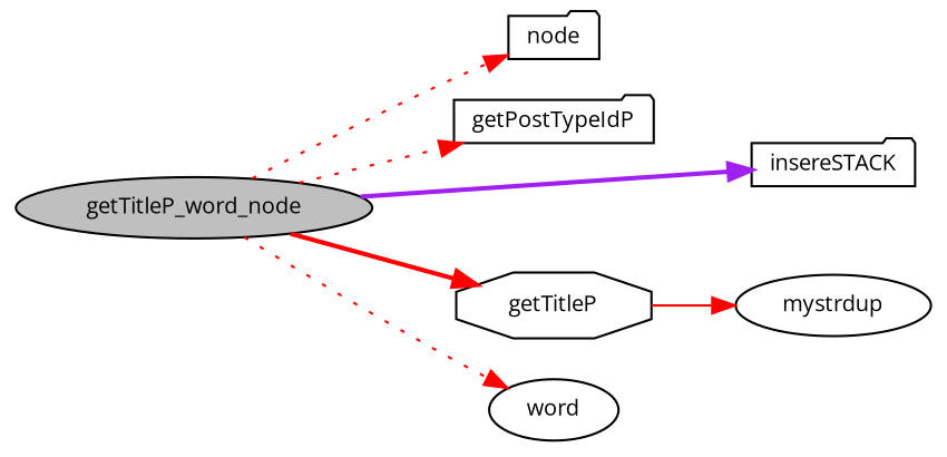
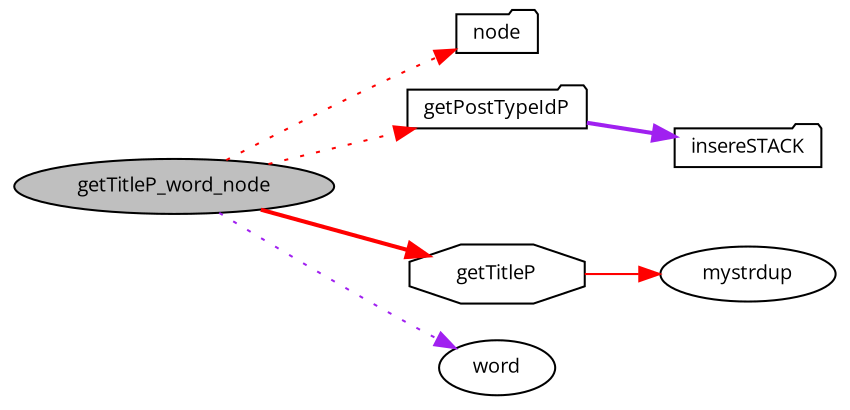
  digraph {
    fontname="Open Sans"
    rankdir=LR
    node [color=black fillcolor=white fontname="Open Sans" fontsize=10 shape=ellipse style=filled]
    edge [color=red fontname="Open Sans" fontsize=10 labelfontname=FreeSans labelfontsize=10 style=dotted]
    n1 [fillcolor=grey75 fontcolor=black height=0.2 label=getTitleP_word_node width=0.4]
    n2 [height=0.2 label="node" shape=folder width=0.4]
    n3 [height=0.2 label=getPostTypeIdP shape=folder width=0.4]
    n4 [height=0.2 label=getTitleP shape=octagon width=0.4]
    n5 [height=0.2 label=insereSTACK shape=folder width=0.4]
    n6 [height=0.2 label=word width=0.4]
    n7 [height=0.2 label=mystrdup width=0.4]
    n1 -> n2
    n1 -> n3
    n1 -> n4 [style=bold]
-   n1 -> n5 [color=purple style=bold]
-   n1 -> n6
+   n3 -> n5 [color=purple style=bold]
+   n1 -> n6 [color=purple]
    n4 -> n7 [style=solid]
  }
